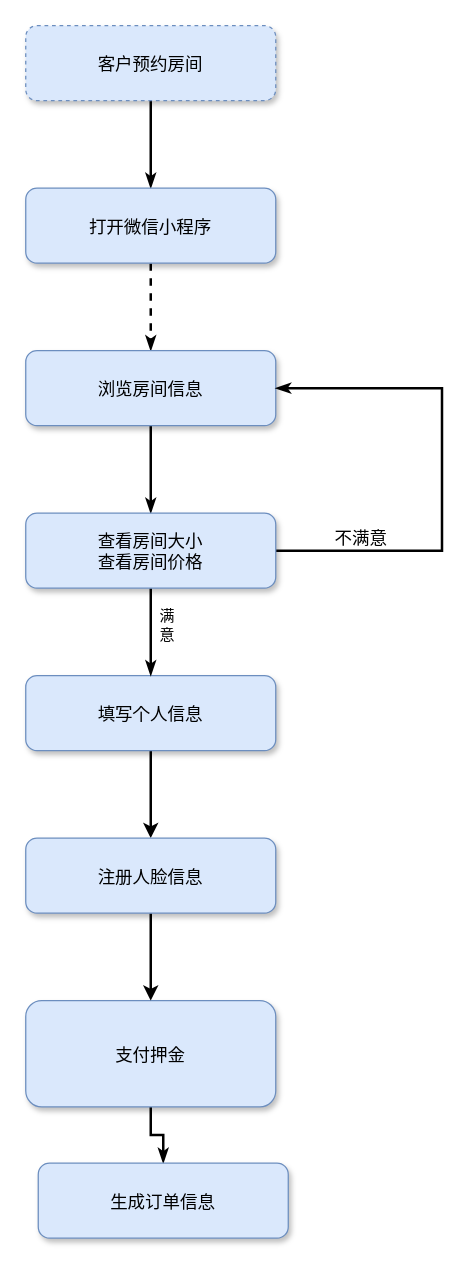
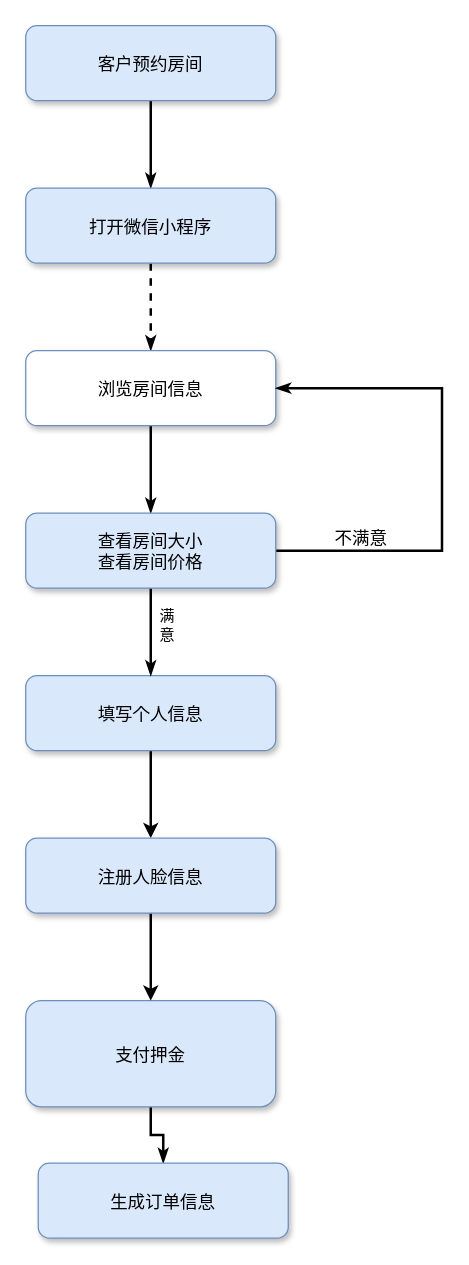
  <mxCell id="0" />
  <mxCell id="1" parent="0" />
  <mxCell id="2" style="edgeStyle=none;rounded=0;orthogonalLoop=1;jettySize=auto;html=1;exitX=0.5;exitY=1;exitDx=0;exitDy=0;startArrow=none;startFill=0;endArrow=classicThin;endFill=1;strokeColor=#000000;strokeWidth=2;" parent="1" source="3" target="5" edge="1"><mxGeometry relative="1" as="geometry" /></mxCell>
- <mxCell id="3" value="客户预约房间" style="rounded=1;fillColor=#dae8fc;strokeColor=#6c8ebf;shadow=1;fontStyle=0;fontSize=14;dashed=1;" parent="1" vertex="1"><mxGeometry x="20" y="20" width="200" height="60" as="geometry" /></mxCell>
+ <mxCell id="3" value="客户预约房间" style="rounded=1;fillColor=#dae8fc;strokeColor=#6c8ebf;shadow=1;fontStyle=0;fontSize=14;" parent="1" vertex="1"><mxGeometry x="20" y="20" width="200" height="60" as="geometry" /></mxCell>
  <mxCell id="4" style="edgeStyle=none;rounded=0;orthogonalLoop=1;jettySize=auto;html=1;exitX=0.5;exitY=1;exitDx=0;exitDy=0;startArrow=none;startFill=0;endArrow=classicThin;endFill=1;strokeColor=#000000;strokeWidth=2;dashed=1;" parent="1" source="5" target="7" edge="1"><mxGeometry relative="1" as="geometry" /></mxCell>
  <mxCell id="5" value="打开微信小程序" style="rounded=1;fillColor=#dae8fc;strokeColor=#6c8ebf;shadow=1;fontStyle=0;fontSize=14;" parent="1" vertex="1"><mxGeometry x="20" y="150" width="200" height="60" as="geometry" /></mxCell>
  <mxCell id="6" style="edgeStyle=orthogonalEdgeStyle;rounded=0;orthogonalLoop=1;jettySize=auto;html=1;exitX=0.5;exitY=1;exitDx=0;exitDy=0;entryX=0.5;entryY=0;entryDx=0;entryDy=0;startArrow=none;startFill=0;endArrow=classicThin;endFill=1;strokeColor=#000000;strokeWidth=2;" parent="1" source="7" target="15" edge="1"><mxGeometry relative="1" as="geometry" /></mxCell>
- <mxCell id="7" value="浏览房间信息" style="rounded=1;fillColor=#dae8fc;strokeColor=#6c8ebf;shadow=1;fontStyle=0;fontSize=14;" parent="1" vertex="1"><mxGeometry x="20" y="280" width="200" height="60" as="geometry" /></mxCell>
+ <mxCell id="7" value="浏览房间信息" style="rounded=1;fillColor=#ffffff;strokeColor=#6c8ebf;shadow=1;fontStyle=0;fontSize=14;" parent="1" vertex="1"><mxGeometry x="20" y="280" width="200" height="60" as="geometry" /></mxCell>
  <mxCell id="8" style="edgeStyle=orthogonalEdgeStyle;rounded=0;orthogonalLoop=1;jettySize=auto;html=1;exitX=0.5;exitY=1;exitDx=0;exitDy=0;strokeWidth=2;" parent="1" source="9" target="19" edge="1"><mxGeometry relative="1" as="geometry" /></mxCell>
  <mxCell id="9" value="填写个人信息" style="rounded=1;fillColor=#dae8fc;strokeColor=#6c8ebf;shadow=1;fontStyle=0;fontSize=14;" parent="1" vertex="1"><mxGeometry x="20" y="540" width="200" height="60" as="geometry" /></mxCell>
  <mxCell id="10" style="edgeStyle=orthogonalEdgeStyle;rounded=0;orthogonalLoop=1;jettySize=auto;html=1;exitX=0.5;exitY=1;exitDx=0;exitDy=0;startArrow=none;startFill=0;endArrow=classicThin;endFill=1;strokeColor=#000000;strokeWidth=2;" parent="1" source="11" target="12" edge="1"><mxGeometry relative="1" as="geometry" /></mxCell>
  <mxCell id="11" value="支付押金" style="rounded=1;fillColor=#dae8fc;strokeColor=#6c8ebf;shadow=1;fontStyle=0;fontSize=14;" parent="1" vertex="1"><mxGeometry x="20" y="800" width="200" height="85" as="geometry" /></mxCell>
  <mxCell id="12" value="生成订单信息" style="rounded=1;fillColor=#dae8fc;strokeColor=#6c8ebf;shadow=1;fontStyle=0;fontSize=14;" parent="1" vertex="1"><mxGeometry x="30" y="930" width="200" height="60" as="geometry" /></mxCell>
  <mxCell id="13" style="edgeStyle=orthogonalEdgeStyle;rounded=0;orthogonalLoop=1;jettySize=auto;html=1;exitX=0.5;exitY=1;exitDx=0;exitDy=0;startArrow=none;startFill=0;endArrow=classicThin;endFill=1;strokeColor=#000000;strokeWidth=2;" parent="1" source="15" target="9" edge="1"><mxGeometry relative="1" as="geometry" /></mxCell>
  <mxCell id="14" style="edgeStyle=orthogonalEdgeStyle;rounded=0;orthogonalLoop=1;jettySize=auto;html=1;exitX=1;exitY=0.5;exitDx=0;exitDy=0;entryX=1;entryY=0.5;entryDx=0;entryDy=0;startArrow=none;startFill=0;endArrow=classicThin;endFill=1;strokeColor=#000000;strokeWidth=2;" parent="1" source="15" target="7" edge="1"><mxGeometry relative="1" as="geometry"><Array as="points"><mxPoint x="353" y="440" /><mxPoint x="353" y="310" /></Array></mxGeometry></mxCell>
  <mxCell id="15" value="查看房间大小&#10;查看房间价格" style="rounded=1;fillColor=#dae8fc;strokeColor=#6c8ebf;shadow=1;fontStyle=0;fontSize=14;" parent="1" vertex="1"><mxGeometry x="20" y="410" width="200" height="60" as="geometry" /></mxCell>
  <mxCell id="16" value="&lt;font style=&quot;font-size: 14px&quot;&gt;不满意&lt;/font&gt;" style="text;html=1;align=center;verticalAlign=middle;resizable=0;points=[];autosize=1;strokeColor=none;" parent="1" vertex="1"><mxGeometry x="258" y="420" width="60" height="20" as="geometry" /></mxCell>
  <mxCell id="17" value="满&lt;br style=&quot;font-size: 14px&quot;&gt;意" style="text;html=1;align=center;verticalAlign=middle;resizable=0;points=[];autosize=1;strokeColor=none;" parent="1" vertex="1"><mxGeometry x="118" y="485" width="30" height="30" as="geometry" /></mxCell>
  <mxCell id="18" style="edgeStyle=orthogonalEdgeStyle;rounded=0;orthogonalLoop=1;jettySize=auto;html=1;exitX=0.5;exitY=1;exitDx=0;exitDy=0;strokeWidth=2;" parent="1" source="19" target="11" edge="1"><mxGeometry relative="1" as="geometry" /></mxCell>
  <mxCell id="19" value="注册人脸信息" style="rounded=1;fillColor=#dae8fc;strokeColor=#6c8ebf;shadow=1;fontStyle=0;fontSize=14;" parent="1" vertex="1"><mxGeometry x="20" y="670" width="200" height="60" as="geometry" /></mxCell>
